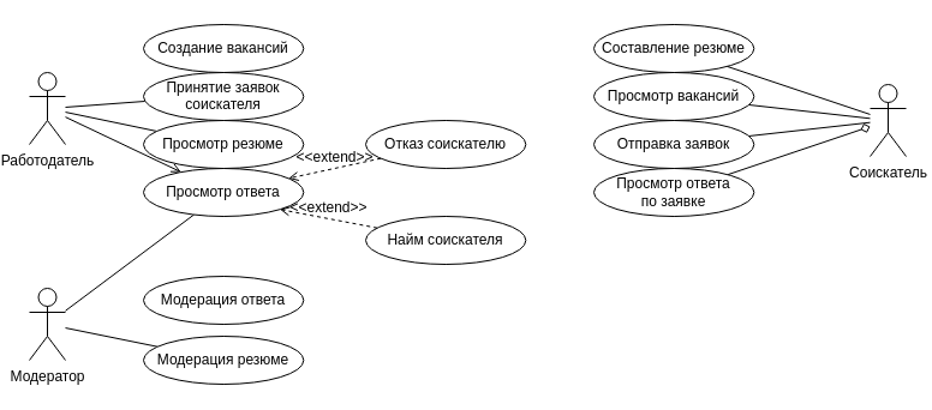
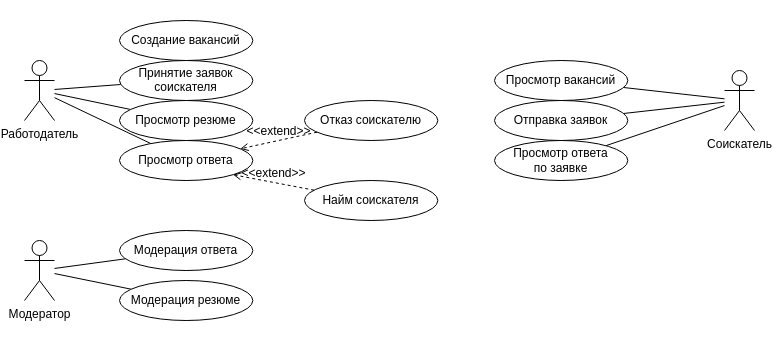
  <mxCell id="0" />
  <mxCell id="1" parent="0" />
- <mxCell id="2" style="edgeStyle=none;rounded=0;orthogonalLoop=1;jettySize=auto;html=1;fontSize=12;endArrow=open;endFill=0;" parent="1" source="3" target="19" edge="1"><mxGeometry relative="1" as="geometry"><mxPoint x="160" y="200" as="targetPoint" /></mxGeometry></mxCell>
+ <mxCell id="2" style="edgeStyle=none;rounded=0;orthogonalLoop=1;jettySize=auto;html=1;fontSize=12;endArrow=none;endFill=0;" parent="1" source="3" target="19" edge="1"><mxGeometry relative="1" as="geometry"><mxPoint x="160" y="200" as="targetPoint" /></mxGeometry></mxCell>
  <mxCell id="3" value="Работодатель" style="shape=umlActor;verticalLabelPosition=bottom;verticalAlign=top;html=1;outlineConnect=0;" parent="1" vertex="1"><mxGeometry x="20" y="60" width="30" height="60" as="geometry" /></mxCell>
  <mxCell id="4" value="&lt;p style=&quot;line-height: 110% ; font-size: 12px&quot;&gt;Создание вакансий&lt;/p&gt;" style="ellipse;whiteSpace=wrap;html=1;fontSize=12;" parent="1" vertex="1"><mxGeometry x="115" y="20" width="133.33" height="40" as="geometry" /></mxCell>
  <mxCell id="5" value="" style="edgeStyle=none;rounded=0;orthogonalLoop=1;jettySize=auto;html=1;fontSize=12;endArrow=none;endFill=0;" parent="1" source="6" target="3" edge="1"><mxGeometry relative="1" as="geometry" /></mxCell>
  <mxCell id="6" value="&lt;p style=&quot;line-height: 110% ; font-size: 12px&quot;&gt;Принятие заявок соискателя&lt;/p&gt;" style="ellipse;whiteSpace=wrap;html=1;fontSize=12;" parent="1" vertex="1"><mxGeometry x="115" y="60" width="133.33" height="40" as="geometry" /></mxCell>
  <mxCell id="7" style="edgeStyle=none;rounded=0;orthogonalLoop=1;jettySize=auto;html=1;fontSize=12;endArrow=none;endFill=0;" parent="1" source="8" target="3" edge="1"><mxGeometry relative="1" as="geometry" /></mxCell>
  <mxCell id="8" value="&lt;p style=&quot;line-height: 110% ; font-size: 12px&quot;&gt;Просмотр резюме&lt;/p&gt;" style="ellipse;whiteSpace=wrap;html=1;fontSize=12;" parent="1" vertex="1"><mxGeometry x="115" y="100" width="133.33" height="40" as="geometry" /></mxCell>
- <mxCell id="9" value="&lt;p style=&quot;line-height: 110% ; font-size: 12px&quot;&gt;Составление резюме&lt;/p&gt;" style="ellipse;whiteSpace=wrap;html=1;fontSize=12;" parent="1" vertex="1"><mxGeometry x="490" y="20" width="133.33" height="40" as="geometry" /></mxCell>
- <mxCell id="10" style="edgeStyle=none;rounded=0;orthogonalLoop=1;jettySize=auto;html=1;fontSize=12;endArrow=none;endFill=0;" parent="1" source="13" target="9" edge="1"><mxGeometry relative="1" as="geometry" /></mxCell>
  <mxCell id="11" style="edgeStyle=none;rounded=0;orthogonalLoop=1;jettySize=auto;html=1;fontSize=12;endArrow=none;endFill=0;" parent="1" source="13" target="14" edge="1"><mxGeometry relative="1" as="geometry" /></mxCell>
  <mxCell id="12" style="edgeStyle=none;rounded=0;orthogonalLoop=1;jettySize=auto;html=1;fontSize=12;endArrow=none;endFill=0;" parent="1" source="13" target="15" edge="1"><mxGeometry relative="1" as="geometry" /></mxCell>
  <mxCell id="13" value="Соискатель" style="shape=umlActor;verticalLabelPosition=bottom;verticalAlign=top;html=1;outlineConnect=0;" parent="1" vertex="1"><mxGeometry x="720" y="70" width="30" height="60" as="geometry" /></mxCell>
  <mxCell id="14" value="&lt;p style=&quot;line-height: 110% ; font-size: 12px&quot;&gt;Просмотр вакансий&lt;br&gt;&lt;/p&gt;" style="ellipse;whiteSpace=wrap;html=1;fontSize=12;" parent="1" vertex="1"><mxGeometry x="490" y="60" width="133.33" height="40" as="geometry" /></mxCell>
  <mxCell id="15" value="&lt;p style=&quot;line-height: 110% ; font-size: 12px&quot;&gt;Отправка заявок&lt;/p&gt;" style="ellipse;whiteSpace=wrap;html=1;fontSize=12;" parent="1" vertex="1"><mxGeometry x="490" y="100" width="133.33" height="40" as="geometry" /></mxCell>
- <mxCell id="16" style="edgeStyle=none;rounded=0;orthogonalLoop=1;jettySize=auto;html=1;fontSize=12;endArrow=none;endFill=0;" parent="1" source="17" target="19" edge="1"><mxGeometry relative="1" as="geometry" /></mxCell>
+ <mxCell id="16" style="edgeStyle=none;rounded=0;orthogonalLoop=1;jettySize=auto;html=1;fontSize=12;endArrow=none;endFill=0;" parent="1" source="17" target="18" edge="1"><mxGeometry relative="1" as="geometry" /></mxCell>
  <mxCell id="17" value="Модератор" style="shape=umlActor;verticalLabelPosition=bottom;verticalAlign=top;html=1;outlineConnect=0;" parent="1" vertex="1"><mxGeometry x="20" y="240" width="30" height="60" as="geometry" /></mxCell>
  <mxCell id="18" value="&lt;p style=&quot;line-height: 110% ; font-size: 12px&quot;&gt;Модерация ответа&lt;/p&gt;" style="ellipse;whiteSpace=wrap;html=1;fontSize=12;" parent="1" vertex="1"><mxGeometry x="115" y="230" width="133.33" height="40" as="geometry" /></mxCell>
  <mxCell id="19" value="Просмотр ответа" style="ellipse;whiteSpace=wrap;html=1;fontSize=12;" parent="1" vertex="1"><mxGeometry x="115" y="140" width="133.33" height="40" as="geometry" /></mxCell>
  <mxCell id="20" value="Отказ соискателю" style="ellipse;whiteSpace=wrap;html=1;fontSize=12;" parent="1" vertex="1"><mxGeometry x="300" y="100" width="133.33" height="40" as="geometry" /></mxCell>
  <mxCell id="21" value="Найм соискателя" style="ellipse;whiteSpace=wrap;html=1;fontSize=12;" parent="1" vertex="1"><mxGeometry x="300" y="180" width="133.33" height="40" as="geometry" /></mxCell>
  <mxCell id="22" value="&amp;lt;&amp;lt;extend&amp;gt;&amp;gt;" style="html=1;verticalAlign=bottom;labelBackgroundColor=none;endArrow=open;endFill=0;dashed=1;fontSize=12;" parent="1" source="20" target="19" edge="1"><mxGeometry width="160" relative="1" as="geometry"><mxPoint x="210" y="170" as="sourcePoint" /><mxPoint x="370" y="170" as="targetPoint" /></mxGeometry></mxCell>
  <mxCell id="23" value="&amp;lt;&amp;lt;extend&amp;gt;&amp;gt;" style="html=1;verticalAlign=bottom;labelBackgroundColor=none;endArrow=open;endFill=0;dashed=1;fontSize=12;entryX=1;entryY=1;entryDx=0;entryDy=0;" parent="1" source="21" target="19" edge="1"><mxGeometry width="160" relative="1" as="geometry"><mxPoint x="310" y="210" as="sourcePoint" /><mxPoint x="243.33" y="210" as="targetPoint" /></mxGeometry></mxCell>
- <mxCell id="24" style="edgeStyle=none;rounded=0;orthogonalLoop=1;jettySize=auto;html=1;fontSize=12;endArrow=diamond;endFill=0;" parent="1" source="25" target="13" edge="1"><mxGeometry relative="1" as="geometry" /></mxCell>
+ <mxCell id="24" style="edgeStyle=none;rounded=0;orthogonalLoop=1;jettySize=auto;html=1;fontSize=12;endArrow=none;endFill=0;" parent="1" source="25" target="13" edge="1"><mxGeometry relative="1" as="geometry" /></mxCell>
  <mxCell id="25" value="Просмотр ответа&lt;br&gt;по заявке" style="ellipse;whiteSpace=wrap;html=1;fontSize=12;" parent="1" vertex="1"><mxGeometry x="490" y="140" width="133.33" height="40" as="geometry" /></mxCell>
  <mxCell id="26" style="edgeStyle=none;rounded=0;orthogonalLoop=1;jettySize=auto;html=1;fontSize=12;endArrow=none;endFill=0;" edge="1" parent="1" target="27" source="17"><mxGeometry relative="1" as="geometry"><mxPoint x="50" y="310" as="sourcePoint" /></mxGeometry></mxCell>
  <mxCell id="27" value="&lt;p style=&quot;line-height: 110% ; font-size: 12px&quot;&gt;Модерация резюме&lt;/p&gt;" style="ellipse;whiteSpace=wrap;html=1;fontSize=12;" vertex="1" parent="1"><mxGeometry x="115" y="280" width="133.33" height="40" as="geometry" /></mxCell>
